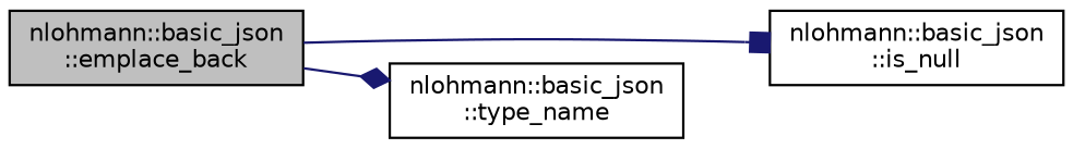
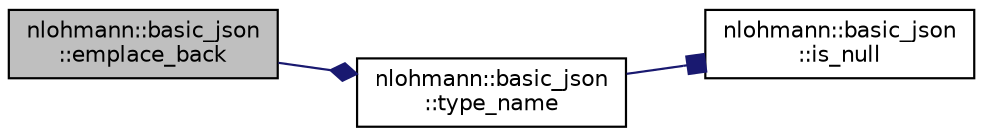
  digraph {
    rankdir=LR
    node [color=black fillcolor=white fontname=Helvetica fontsize=10 shape=record style=filled]
    edge [color=midnightblue fontname=Helvetica fontsize=10 labelfontname=Helvetica labelfontsize=10 style=solid]
    n1 [fillcolor=grey75 fontcolor=black height=0.2 label="nlohmann::basic_json\l::emplace_back" width=0.4]
    n2 [height=0.2 label="nlohmann::basic_json\l::is_null" width=0.4]
    n3 [height=0.2 label="nlohmann::basic_json\l::type_name" width=0.4]
-   n1 -> n2 [arrowhead=box]
+   n3 -> n2 [arrowhead=box]
    n1 -> n3 [arrowhead=diamond]
  }
